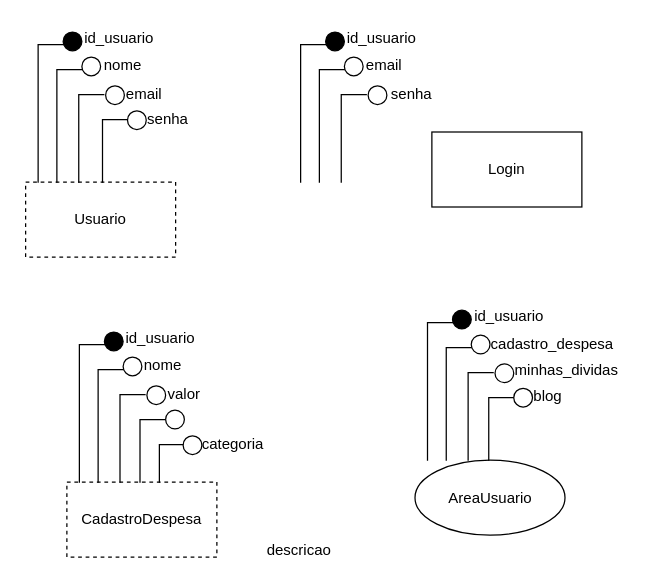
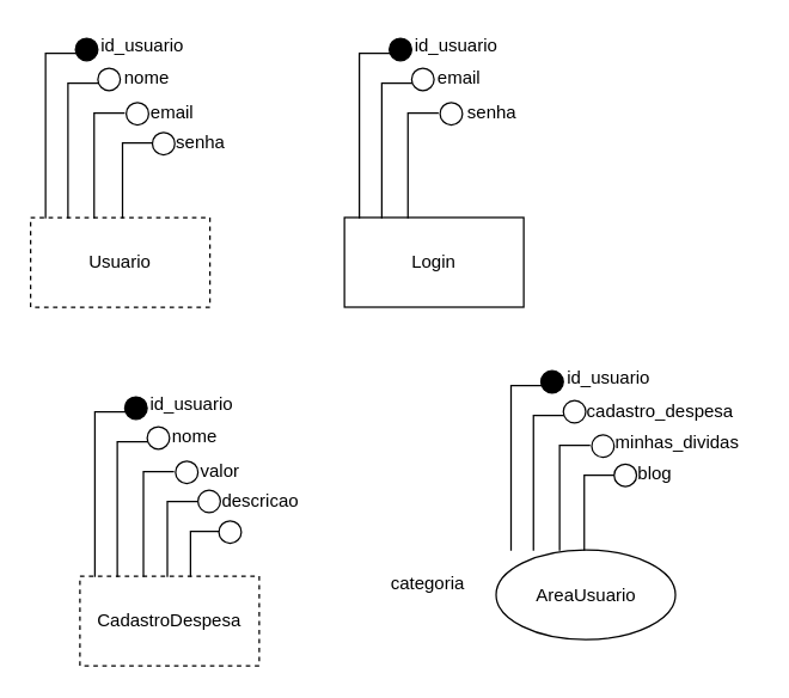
  <mxCell id="0" />
  <mxCell id="1" parent="0" />
  <mxCell id="2" value="Usuario" style="rounded=0;whiteSpace=wrap;html=1;dashed=1;" vertex="1" parent="1"><mxGeometry x="20" y="145" width="120" height="60" as="geometry" /></mxCell>
  <mxCell id="3" value="" style="shape=partialRectangle;whiteSpace=wrap;html=1;bottom=0;right=0;fillColor=none;" vertex="1" parent="1"><mxGeometry x="30" y="35" width="20" height="110" as="geometry" /></mxCell>
  <mxCell id="4" value="" style="ellipse;whiteSpace=wrap;html=1;aspect=fixed;fillColor=#000000;" vertex="1" parent="1"><mxGeometry x="50" y="25" width="15" height="15" as="geometry" /></mxCell>
  <mxCell id="5" value="id_usuario" style="text;html=1;strokeColor=none;fillColor=none;align=center;verticalAlign=middle;whiteSpace=wrap;rounded=0;" vertex="1" parent="1"><mxGeometry x="70" y="20" width="50" height="20" as="geometry" /></mxCell>
  <mxCell id="6" value="" style="shape=partialRectangle;whiteSpace=wrap;html=1;bottom=0;right=0;fillColor=none;" vertex="1" parent="1"><mxGeometry x="45" y="55" width="20" height="90" as="geometry" /></mxCell>
  <mxCell id="7" value="" style="ellipse;whiteSpace=wrap;html=1;aspect=fixed;fillColor=#FFFFFF;" vertex="1" parent="1"><mxGeometry x="65" y="45" width="15" height="15" as="geometry" /></mxCell>
  <mxCell id="8" value="nome" style="text;html=1;strokeColor=none;fillColor=none;align=center;verticalAlign=middle;whiteSpace=wrap;rounded=0;" vertex="1" parent="1"><mxGeometry x="73" y="42" width="50" height="20" as="geometry" /></mxCell>
  <mxCell id="9" value="email" style="text;html=1;strokeColor=none;fillColor=none;align=center;verticalAlign=middle;whiteSpace=wrap;rounded=0;" vertex="1" parent="1"><mxGeometry x="90" y="65" width="50" height="20" as="geometry" /></mxCell>
  <mxCell id="10" value="senha" style="text;html=1;strokeColor=none;fillColor=none;align=center;verticalAlign=middle;whiteSpace=wrap;rounded=0;" vertex="1" parent="1"><mxGeometry x="109" y="85" width="50" height="20" as="geometry" /></mxCell>
  <mxCell id="11" value="" style="shape=partialRectangle;whiteSpace=wrap;html=1;bottom=0;right=0;fillColor=none;" vertex="1" parent="1"><mxGeometry x="62.5" y="75" width="20" height="70" as="geometry" /></mxCell>
  <mxCell id="12" value="" style="shape=partialRectangle;whiteSpace=wrap;html=1;bottom=0;right=0;fillColor=none;" vertex="1" parent="1"><mxGeometry x="81.5" y="95" width="20" height="50" as="geometry" /></mxCell>
  <mxCell id="13" value="" style="ellipse;whiteSpace=wrap;html=1;aspect=fixed;fillColor=#FFFFFF;" vertex="1" parent="1"><mxGeometry x="84" y="68" width="15" height="15" as="geometry" /></mxCell>
  <mxCell id="14" value="" style="ellipse;whiteSpace=wrap;html=1;aspect=fixed;fillColor=#FFFFFF;" vertex="1" parent="1"><mxGeometry x="101.5" y="88" width="15" height="15" as="geometry" /></mxCell>
- <mxCell id="15" value="Login" style="rounded=0;whiteSpace=wrap;html=1;" vertex="1" parent="1"><mxGeometry x="345" y="105" width="120" height="60" as="geometry" /></mxCell>
+ <mxCell id="15" value="Login" style="rounded=0;whiteSpace=wrap;html=1;" vertex="1" parent="1"><mxGeometry x="230" y="145" width="120" height="60" as="geometry" /></mxCell>
  <mxCell id="16" value="" style="shape=partialRectangle;whiteSpace=wrap;html=1;bottom=0;right=0;fillColor=none;" vertex="1" parent="1"><mxGeometry x="240" y="35" width="20" height="110" as="geometry" /></mxCell>
  <mxCell id="17" value="" style="ellipse;whiteSpace=wrap;html=1;aspect=fixed;fillColor=#000000;" vertex="1" parent="1"><mxGeometry x="260" y="25" width="15" height="15" as="geometry" /></mxCell>
  <mxCell id="18" value="id_usuario" style="text;html=1;strokeColor=none;fillColor=none;align=center;verticalAlign=middle;whiteSpace=wrap;rounded=0;" vertex="1" parent="1"><mxGeometry x="280" y="20" width="50" height="20" as="geometry" /></mxCell>
  <mxCell id="19" value="" style="shape=partialRectangle;whiteSpace=wrap;html=1;bottom=0;right=0;fillColor=none;" vertex="1" parent="1"><mxGeometry x="255" y="55" width="20" height="90" as="geometry" /></mxCell>
  <mxCell id="20" value="" style="ellipse;whiteSpace=wrap;html=1;aspect=fixed;fillColor=#FFFFFF;" vertex="1" parent="1"><mxGeometry x="275" y="45" width="15" height="15" as="geometry" /></mxCell>
  <mxCell id="21" value="email" style="text;html=1;strokeColor=none;fillColor=none;align=center;verticalAlign=middle;whiteSpace=wrap;rounded=0;" vertex="1" parent="1"><mxGeometry x="281.5" y="42" width="50" height="20" as="geometry" /></mxCell>
  <mxCell id="22" value="senha" style="text;html=1;strokeColor=none;fillColor=none;align=center;verticalAlign=middle;whiteSpace=wrap;rounded=0;" vertex="1" parent="1"><mxGeometry x="304" y="65" width="50" height="20" as="geometry" /></mxCell>
  <mxCell id="23" value="" style="shape=partialRectangle;whiteSpace=wrap;html=1;bottom=0;right=0;fillColor=none;" vertex="1" parent="1"><mxGeometry x="272.5" y="75" width="20" height="70" as="geometry" /></mxCell>
  <mxCell id="24" value="" style="ellipse;whiteSpace=wrap;html=1;aspect=fixed;fillColor=#FFFFFF;" vertex="1" parent="1"><mxGeometry x="294" y="68" width="15" height="15" as="geometry" /></mxCell>
  <mxCell id="25" value="CadastroDespesa" style="rounded=0;whiteSpace=wrap;html=1;dashed=1;" vertex="1" parent="1"><mxGeometry x="53" y="385" width="120" height="60" as="geometry" /></mxCell>
  <mxCell id="26" value="" style="shape=partialRectangle;whiteSpace=wrap;html=1;bottom=0;right=0;fillColor=none;" vertex="1" parent="1"><mxGeometry x="63" y="275" width="20" height="110" as="geometry" /></mxCell>
  <mxCell id="27" value="" style="ellipse;whiteSpace=wrap;html=1;aspect=fixed;fillColor=#000000;" vertex="1" parent="1"><mxGeometry x="83" y="265" width="15" height="15" as="geometry" /></mxCell>
  <mxCell id="28" value="id_usuario" style="text;html=1;strokeColor=none;fillColor=none;align=center;verticalAlign=middle;whiteSpace=wrap;rounded=0;" vertex="1" parent="1"><mxGeometry x="103" y="260" width="50" height="20" as="geometry" /></mxCell>
  <mxCell id="29" value="" style="shape=partialRectangle;whiteSpace=wrap;html=1;bottom=0;right=0;fillColor=none;" vertex="1" parent="1"><mxGeometry x="78" y="295" width="20" height="90" as="geometry" /></mxCell>
  <mxCell id="30" value="" style="ellipse;whiteSpace=wrap;html=1;aspect=fixed;fillColor=#FFFFFF;" vertex="1" parent="1"><mxGeometry x="98" y="285" width="15" height="15" as="geometry" /></mxCell>
  <mxCell id="31" value="nome" style="text;html=1;strokeColor=none;fillColor=none;align=center;verticalAlign=middle;whiteSpace=wrap;rounded=0;" vertex="1" parent="1"><mxGeometry x="104.5" y="282" width="50" height="20" as="geometry" /></mxCell>
  <mxCell id="32" value="valor" style="text;html=1;strokeColor=none;fillColor=none;align=center;verticalAlign=middle;whiteSpace=wrap;rounded=0;" vertex="1" parent="1"><mxGeometry x="122" y="305" width="50" height="20" as="geometry" /></mxCell>
  <mxCell id="33" value="" style="shape=partialRectangle;whiteSpace=wrap;html=1;bottom=0;right=0;fillColor=none;" vertex="1" parent="1"><mxGeometry x="95.5" y="315" width="20" height="70" as="geometry" /></mxCell>
  <mxCell id="34" value="" style="ellipse;whiteSpace=wrap;html=1;aspect=fixed;fillColor=#FFFFFF;" vertex="1" parent="1"><mxGeometry x="117" y="308" width="15" height="15" as="geometry" /></mxCell>
  <mxCell id="35" value="" style="shape=partialRectangle;whiteSpace=wrap;html=1;bottom=0;right=0;fillColor=none;" vertex="1" parent="1"><mxGeometry x="127" y="355" width="20" height="30" as="geometry" /></mxCell>
  <mxCell id="36" value="" style="shape=partialRectangle;whiteSpace=wrap;html=1;bottom=0;right=0;fillColor=none;" vertex="1" parent="1"><mxGeometry x="111.5" y="335" width="20" height="50" as="geometry" /></mxCell>
  <mxCell id="37" value="" style="ellipse;whiteSpace=wrap;html=1;aspect=fixed;fillColor=#FFFFFF;" vertex="1" parent="1"><mxGeometry x="132" y="327.5" width="15" height="15" as="geometry" /></mxCell>
- <mxCell id="38" value="descricao" style="text;html=1;strokeColor=none;fillColor=none;align=center;verticalAlign=middle;whiteSpace=wrap;rounded=0;" vertex="1" parent="1"><mxGeometry x="214" y="430" width="50" height="20" as="geometry" /></mxCell>
+ <mxCell id="38" value="descricao" style="text;html=1;strokeColor=none;fillColor=none;align=center;verticalAlign=middle;whiteSpace=wrap;rounded=0;" vertex="1" parent="1"><mxGeometry x="149" y="325" width="50" height="20" as="geometry" /></mxCell>
  <mxCell id="39" value="" style="ellipse;whiteSpace=wrap;html=1;aspect=fixed;fillColor=#FFFFFF;" vertex="1" parent="1"><mxGeometry x="146" y="348" width="15" height="15" as="geometry" /></mxCell>
- <mxCell id="40" value="categoria" style="text;html=1;strokeColor=none;fillColor=none;align=center;verticalAlign=middle;whiteSpace=wrap;rounded=0;" vertex="1" parent="1"><mxGeometry x="161" y="345" width="50" height="20" as="geometry" /></mxCell>
+ <mxCell id="40" value="categoria" style="text;html=1;strokeColor=none;fillColor=none;align=center;verticalAlign=middle;whiteSpace=wrap;rounded=0;" vertex="1" parent="1"><mxGeometry x="261" y="380" width="50" height="20" as="geometry" /></mxCell>
  <mxCell id="41" value="AreaUsuario" style="ellipse;whiteSpace=wrap;html=1;" vertex="1" parent="1"><mxGeometry x="331.5" y="367.5" width="120" height="60" as="geometry" /></mxCell>
  <mxCell id="42" value="" style="shape=partialRectangle;whiteSpace=wrap;html=1;bottom=0;right=0;fillColor=none;" vertex="1" parent="1"><mxGeometry x="341.5" y="257.5" width="20" height="110" as="geometry" /></mxCell>
  <mxCell id="43" value="" style="ellipse;whiteSpace=wrap;html=1;aspect=fixed;fillColor=#000000;" vertex="1" parent="1"><mxGeometry x="361.5" y="247.5" width="15" height="15" as="geometry" /></mxCell>
  <mxCell id="44" value="id_usuario" style="text;html=1;strokeColor=none;fillColor=none;align=center;verticalAlign=middle;whiteSpace=wrap;rounded=0;" vertex="1" parent="1"><mxGeometry x="381.5" y="242.5" width="50" height="20" as="geometry" /></mxCell>
  <mxCell id="45" value="" style="shape=partialRectangle;whiteSpace=wrap;html=1;bottom=0;right=0;fillColor=none;" vertex="1" parent="1"><mxGeometry x="356.5" y="277.5" width="20" height="90" as="geometry" /></mxCell>
  <mxCell id="46" value="" style="ellipse;whiteSpace=wrap;html=1;aspect=fixed;fillColor=#FFFFFF;" vertex="1" parent="1"><mxGeometry x="376.5" y="267.5" width="15" height="15" as="geometry" /></mxCell>
  <mxCell id="47" value="cadastro_despesa" style="text;html=1;strokeColor=none;fillColor=none;align=center;verticalAlign=middle;whiteSpace=wrap;rounded=0;" vertex="1" parent="1"><mxGeometry x="383" y="264.5" width="117" height="20" as="geometry" /></mxCell>
  <mxCell id="48" value="minhas_dividas" style="text;html=1;strokeColor=none;fillColor=none;align=center;verticalAlign=middle;whiteSpace=wrap;rounded=0;" vertex="1" parent="1"><mxGeometry x="400" y="285.5" width="105.5" height="20" as="geometry" /></mxCell>
  <mxCell id="49" value="" style="shape=partialRectangle;whiteSpace=wrap;html=1;bottom=0;right=0;fillColor=none;" vertex="1" parent="1"><mxGeometry x="374" y="297.5" width="20" height="70" as="geometry" /></mxCell>
  <mxCell id="50" value="" style="ellipse;whiteSpace=wrap;html=1;aspect=fixed;fillColor=#FFFFFF;" vertex="1" parent="1"><mxGeometry x="395.5" y="290.5" width="15" height="15" as="geometry" /></mxCell>
  <mxCell id="51" value="" style="shape=partialRectangle;whiteSpace=wrap;html=1;bottom=0;right=0;fillColor=none;" vertex="1" parent="1"><mxGeometry x="390.5" y="317.5" width="20" height="50" as="geometry" /></mxCell>
  <mxCell id="52" value="" style="ellipse;whiteSpace=wrap;html=1;aspect=fixed;fillColor=#FFFFFF;" vertex="1" parent="1"><mxGeometry x="410.5" y="310" width="15" height="15" as="geometry" /></mxCell>
  <mxCell id="53" value="blog" style="text;html=1;strokeColor=none;fillColor=none;align=center;verticalAlign=middle;whiteSpace=wrap;rounded=0;" vertex="1" parent="1"><mxGeometry x="422.5" y="306.5" width="30" height="20" as="geometry" /></mxCell>
